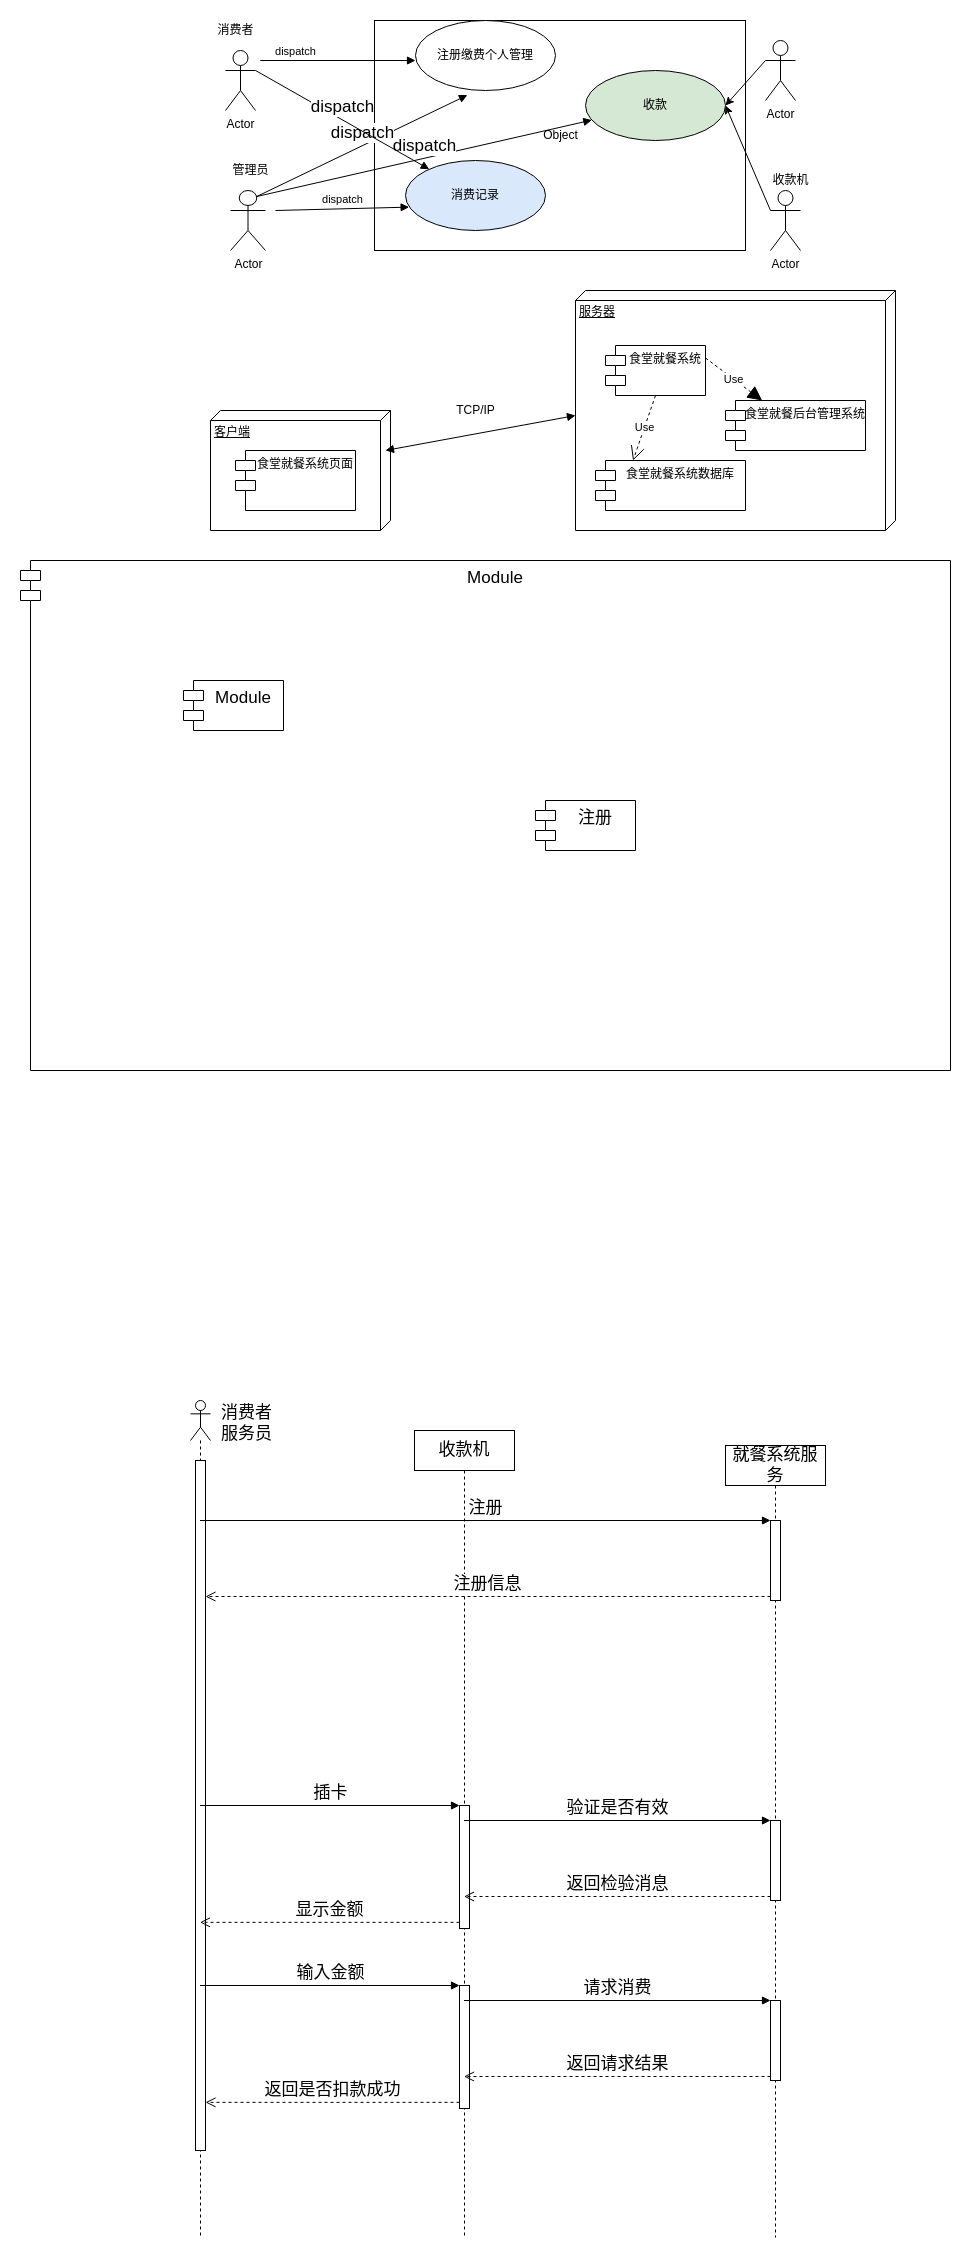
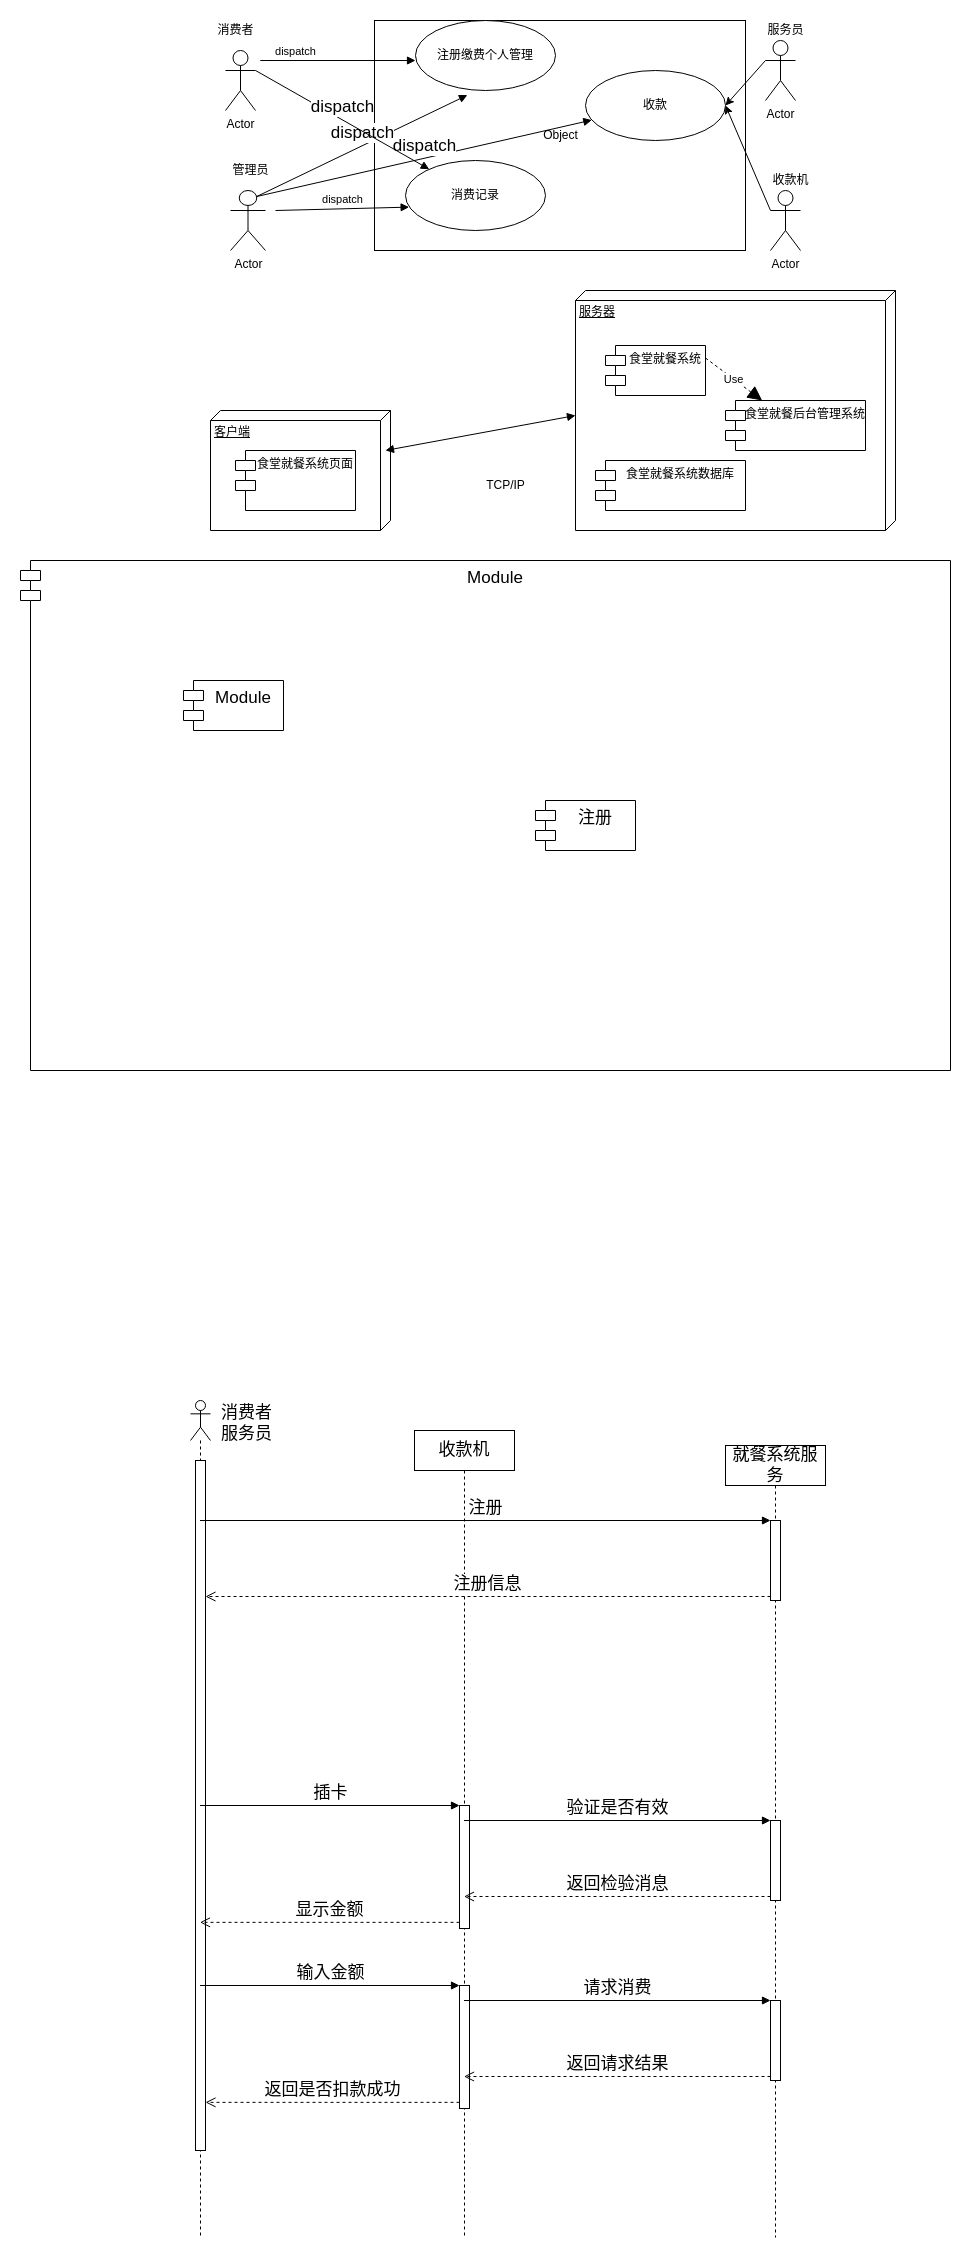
  <mxCell id="0" />
  <mxCell id="1" parent="0" />
  <mxCell id="2" style="edgeStyle=none;rounded=0;orthogonalLoop=1;jettySize=auto;html=1;entryX=0;entryY=0.5;entryDx=0;entryDy=0;fontSize=17;" edge="1" parent="1" source="5" target="14"><mxGeometry relative="1" as="geometry" /></mxCell>
  <mxCell id="3" value="Actor" style="shape=umlActor;verticalLabelPosition=bottom;verticalAlign=top;html=1;" parent="1" vertex="1"><mxGeometry x="230" y="190" width="35" height="60" as="geometry" /></mxCell>
  <mxCell id="4" value="Actor" style="shape=umlActor;verticalLabelPosition=bottom;verticalAlign=top;html=1;" parent="1" vertex="1"><mxGeometry x="225" y="50" width="30" height="60" as="geometry" /></mxCell>
  <mxCell id="5" value="Object" style="html=1;" parent="1" vertex="1"><mxGeometry x="374" y="20" width="371" height="230" as="geometry" /></mxCell>
  <mxCell id="6" value="消费者" style="text;html=1;resizable=0;autosize=1;align=center;verticalAlign=middle;points=[];fillColor=none;strokeColor=none;rounded=0;" parent="1" vertex="1"><mxGeometry x="210" y="20" width="50" height="20" as="geometry" /></mxCell>
  <mxCell id="7" style="edgeStyle=none;rounded=0;orthogonalLoop=1;jettySize=auto;html=1;exitX=0;exitY=0.333;exitDx=0;exitDy=0;exitPerimeter=0;entryX=1;entryY=0.5;entryDx=0;entryDy=0;" parent="1" source="8" target="14" edge="1"><mxGeometry relative="1" as="geometry" /></mxCell>
  <mxCell id="8" value="Actor" style="shape=umlActor;verticalLabelPosition=bottom;verticalAlign=top;html=1;" parent="1" vertex="1"><mxGeometry x="765" y="40" width="30" height="60" as="geometry" /></mxCell>
  <mxCell id="9" value="管理员" style="text;html=1;resizable=0;autosize=1;align=center;verticalAlign=middle;points=[];fillColor=none;strokeColor=none;rounded=0;" parent="1" vertex="1"><mxGeometry x="225" y="160" width="50" height="20" as="geometry" /></mxCell>
  <mxCell id="10" value="dispatch" style="html=1;verticalAlign=bottom;endArrow=block;" parent="1" edge="1"><mxGeometry width="80" relative="1" as="geometry"><mxPoint x="335" y="60" as="sourcePoint" /><mxPoint x="415" y="60" as="targetPoint" /><Array as="points"><mxPoint x="255" y="60" /></Array></mxGeometry></mxCell>
  <mxCell id="11" value="注册缴费个人管理" style="ellipse;whiteSpace=wrap;html=1;" parent="1" vertex="1"><mxGeometry x="415" y="20" width="140" height="70" as="geometry" /></mxCell>
- <mxCell id="13" value="消费记录" style="ellipse;whiteSpace=wrap;html=1;fillColor=#dae8fc;" parent="1" vertex="1"><mxGeometry x="405" y="160" width="140" height="70" as="geometry" /></mxCell>
- <mxCell id="14" value="收款" style="ellipse;whiteSpace=wrap;html=1;fillColor=#d5e8d4;" parent="1" vertex="1"><mxGeometry x="585" y="70" width="140" height="70" as="geometry" /></mxCell>
+ <mxCell id="12" value="服务员" style="text;html=1;resizable=0;autosize=1;align=center;verticalAlign=middle;points=[];fillColor=none;strokeColor=none;rounded=0;" parent="1" vertex="1"><mxGeometry x="760" y="20" width="50" height="20" as="geometry" /></mxCell>
+ <mxCell id="13" value="消费记录" style="ellipse;whiteSpace=wrap;html=1;" parent="1" vertex="1"><mxGeometry x="405" y="160" width="140" height="70" as="geometry" /></mxCell>
+ <mxCell id="14" value="收款" style="ellipse;whiteSpace=wrap;html=1;" parent="1" vertex="1"><mxGeometry x="585" y="70" width="140" height="70" as="geometry" /></mxCell>
  <mxCell id="15" value="dispatch" style="html=1;verticalAlign=bottom;endArrow=block;entryX=0.026;entryY=0.666;entryDx=0;entryDy=0;entryPerimeter=0;" parent="1" target="13" edge="1"><mxGeometry width="80" relative="1" as="geometry"><mxPoint x="275" y="210" as="sourcePoint" /><mxPoint x="355" y="210" as="targetPoint" /></mxGeometry></mxCell>
  <mxCell id="16" style="edgeStyle=none;rounded=0;orthogonalLoop=1;jettySize=auto;html=1;exitX=0;exitY=0.333;exitDx=0;exitDy=0;exitPerimeter=0;entryX=1;entryY=0.5;entryDx=0;entryDy=0;" parent="1" source="17" target="14" edge="1"><mxGeometry relative="1" as="geometry" /></mxCell>
  <mxCell id="17" value="Actor" style="shape=umlActor;verticalLabelPosition=bottom;verticalAlign=top;html=1;" parent="1" vertex="1"><mxGeometry x="770" y="190" width="30" height="60" as="geometry" /></mxCell>
  <mxCell id="18" value="收款机" style="text;html=1;resizable=0;autosize=1;align=center;verticalAlign=middle;points=[];fillColor=none;strokeColor=none;rounded=0;" parent="1" vertex="1"><mxGeometry x="765" y="170" width="50" height="20" as="geometry" /></mxCell>
  <mxCell id="19" value="客户端" style="verticalAlign=top;align=left;spacingTop=8;spacingLeft=2;spacingRight=12;shape=cube;size=10;direction=south;fontStyle=4;html=1;" vertex="1" parent="1"><mxGeometry x="210" y="410" width="180" height="120" as="geometry" /></mxCell>
  <mxCell id="20" value="服务器" style="verticalAlign=top;align=left;spacingTop=8;spacingLeft=2;spacingRight=12;shape=cube;size=10;direction=south;fontStyle=4;html=1;" vertex="1" parent="1"><mxGeometry x="575" y="290" width="320" height="240" as="geometry" /></mxCell>
  <mxCell id="21" value="食堂就餐系统页面" style="shape=module;align=left;spacingLeft=20;align=center;verticalAlign=top;" vertex="1" parent="1"><mxGeometry x="235" y="450" width="120" height="60" as="geometry" /></mxCell>
  <mxCell id="22" value="食堂就餐系统" style="shape=module;align=left;spacingLeft=20;align=center;verticalAlign=top;" vertex="1" parent="1"><mxGeometry x="605" y="345" width="100" height="50" as="geometry" /></mxCell>
  <mxCell id="23" value="食堂就餐系统数据库" style="shape=module;align=left;spacingLeft=20;align=center;verticalAlign=top;" vertex="1" parent="1"><mxGeometry x="595" y="460" width="150" height="50" as="geometry" /></mxCell>
  <mxCell id="24" value="食堂就餐后台管理系统" style="shape=module;align=left;spacingLeft=20;align=center;verticalAlign=top;" vertex="1" parent="1"><mxGeometry x="725" y="400" width="140" height="50" as="geometry" /></mxCell>
  <mxCell id="25" value="" style="endArrow=block;startArrow=block;endFill=1;startFill=1;html=1;exitX=0.333;exitY=0.028;exitDx=0;exitDy=0;exitPerimeter=0;entryX=0;entryY=0;entryDx=125;entryDy=320;entryPerimeter=0;" edge="1" parent="1" source="19" target="20"><mxGeometry width="160" relative="1" as="geometry"><mxPoint x="405" y="450" as="sourcePoint" /><mxPoint x="565" y="450" as="targetPoint" /></mxGeometry></mxCell>
- <mxCell id="26" value="TCP/IP" style="text;html=1;resizable=0;autosize=1;align=center;verticalAlign=middle;points=[];fillColor=none;strokeColor=none;rounded=0;" vertex="1" parent="1"><mxGeometry x="450" y="400" width="50" height="20" as="geometry" /></mxCell>
- <mxCell id="27" value="Use" style="endArrow=open;endSize=12;dashed=1;html=1;exitX=0.5;exitY=1;exitDx=0;exitDy=0;entryX=0.25;entryY=0;entryDx=0;entryDy=0;" edge="1" parent="1" source="22" target="23"><mxGeometry width="160" relative="1" as="geometry"><mxPoint x="615" y="440" as="sourcePoint" /><mxPoint x="775" y="440" as="targetPoint" /></mxGeometry></mxCell>
+ <mxCell id="26" value="TCP/IP" style="text;html=1;resizable=0;autosize=1;align=center;verticalAlign=middle;points=[];fillColor=none;strokeColor=none;rounded=0;" vertex="1" parent="1"><mxGeometry x="480" y="475" width="50" height="20" as="geometry" /></mxCell>
  <mxCell id="28" value="Use" style="endArrow=block;endSize=12;dashed=1;html=1;exitX=1;exitY=0.25;exitDx=0;exitDy=0;" edge="1" parent="1" source="22" target="24"><mxGeometry width="160" relative="1" as="geometry"><mxPoint x="700" y="369.5" as="sourcePoint" /><mxPoint x="860" y="369.5" as="targetPoint" /></mxGeometry></mxCell>
  <mxCell id="29" value="dispatch" style="html=1;verticalAlign=bottom;endArrow=block;fontSize=17;exitX=0.75;exitY=0.1;exitDx=0;exitDy=0;exitPerimeter=0;entryX=0.371;entryY=1.066;entryDx=0;entryDy=0;entryPerimeter=0;" edge="1" parent="1" source="3" target="11"><mxGeometry width="80" relative="1" as="geometry"><mxPoint x="460" y="50" as="sourcePoint" /><mxPoint x="540" y="50" as="targetPoint" /></mxGeometry></mxCell>
  <mxCell id="30" value="dispatch" style="html=1;verticalAlign=bottom;endArrow=block;fontSize=17;exitX=0.75;exitY=0.1;exitDx=0;exitDy=0;exitPerimeter=0;" edge="1" parent="1" source="3" target="14"><mxGeometry width="80" relative="1" as="geometry"><mxPoint x="475" y="110" as="sourcePoint" /><mxPoint x="555" y="110" as="targetPoint" /></mxGeometry></mxCell>
  <mxCell id="31" value="dispatch" style="html=1;verticalAlign=bottom;endArrow=block;fontSize=17;exitX=1;exitY=0.333;exitDx=0;exitDy=0;exitPerimeter=0;" edge="1" parent="1" source="4" target="13"><mxGeometry width="80" relative="1" as="geometry"><mxPoint x="260" y="100" as="sourcePoint" /><mxPoint x="340" y="100" as="targetPoint" /></mxGeometry></mxCell>
  <mxCell id="32" value="" style="shape=umlLifeline;participant=umlActor;perimeter=lifelinePerimeter;whiteSpace=wrap;html=1;container=1;collapsible=0;recursiveResize=0;verticalAlign=top;spacingTop=36;outlineConnect=0;fontSize=17;" vertex="1" parent="1"><mxGeometry x="190" y="1400" width="20" height="837" as="geometry" /></mxCell>
  <mxCell id="33" value="消费者&lt;br&gt;服务员" style="text;html=1;resizable=0;autosize=1;align=center;verticalAlign=middle;points=[];fillColor=none;strokeColor=none;rounded=0;fontSize=17;" vertex="1" parent="1"><mxGeometry x="208" y="1400" width="75" height="45" as="geometry" /></mxCell>
  <mxCell id="34" value="" style="html=1;points=[];perimeter=orthogonalPerimeter;fontSize=17;" vertex="1" parent="1"><mxGeometry x="195" y="1460" width="10" height="690" as="geometry" /></mxCell>
  <mxCell id="35" value="收款机" style="shape=umlLifeline;perimeter=lifelinePerimeter;whiteSpace=wrap;html=1;container=1;collapsible=0;recursiveResize=0;outlineConnect=0;fontSize=17;" vertex="1" parent="1"><mxGeometry x="414" y="1430" width="100" height="807" as="geometry" /></mxCell>
  <mxCell id="36" value="" style="html=1;points=[];perimeter=orthogonalPerimeter;fontSize=17;" vertex="1" parent="35"><mxGeometry x="45" y="375" width="10" height="123" as="geometry" /></mxCell>
  <mxCell id="37" value="" style="html=1;points=[];perimeter=orthogonalPerimeter;fontSize=17;" vertex="1" parent="35"><mxGeometry x="45" y="555" width="10" height="123" as="geometry" /></mxCell>
  <mxCell id="38" value="插卡" style="html=1;verticalAlign=bottom;endArrow=block;entryX=0;entryY=0;fontSize=17;" edge="1" target="36" parent="1"><mxGeometry relative="1" as="geometry"><mxPoint x="199.5" y="1805" as="sourcePoint" /></mxGeometry></mxCell>
  <mxCell id="39" value="显示金额" style="html=1;verticalAlign=bottom;endArrow=open;dashed=1;endSize=8;exitX=0;exitY=0.95;fontSize=17;" edge="1" source="36" parent="1"><mxGeometry relative="1" as="geometry"><mxPoint x="199.5" y="1921.85" as="targetPoint" /></mxGeometry></mxCell>
  <mxCell id="40" value="就餐系统服务" style="shape=umlLifeline;perimeter=lifelinePerimeter;whiteSpace=wrap;html=1;container=1;collapsible=0;recursiveResize=0;outlineConnect=0;fontSize=17;" vertex="1" parent="1"><mxGeometry x="725" y="1445" width="100" height="792" as="geometry" /></mxCell>
  <mxCell id="41" value="" style="html=1;points=[];perimeter=orthogonalPerimeter;fontSize=17;" vertex="1" parent="40"><mxGeometry x="45" y="375" width="10" height="80" as="geometry" /></mxCell>
  <mxCell id="42" value="" style="html=1;points=[];perimeter=orthogonalPerimeter;fontSize=17;" vertex="1" parent="40"><mxGeometry x="45" y="555" width="10" height="80" as="geometry" /></mxCell>
  <mxCell id="43" value="" style="html=1;points=[];perimeter=orthogonalPerimeter;fontSize=17;" vertex="1" parent="40"><mxGeometry x="45" y="75" width="10" height="80" as="geometry" /></mxCell>
  <mxCell id="44" value="验证是否有效" style="html=1;verticalAlign=bottom;endArrow=block;entryX=0;entryY=0;fontSize=17;" edge="1" target="41" parent="1"><mxGeometry relative="1" as="geometry"><mxPoint x="463.5" y="1820" as="sourcePoint" /></mxGeometry></mxCell>
  <mxCell id="45" value="返回检验消息" style="html=1;verticalAlign=bottom;endArrow=open;dashed=1;endSize=8;exitX=0;exitY=0.95;fontSize=17;" edge="1" source="41" parent="1"><mxGeometry relative="1" as="geometry"><mxPoint x="463.5" y="1896" as="targetPoint" /><Array as="points" /></mxGeometry></mxCell>
  <mxCell id="46" value="输入金额" style="html=1;verticalAlign=bottom;endArrow=block;entryX=0;entryY=0;fontSize=17;" edge="1" parent="1"><mxGeometry relative="1" as="geometry"><mxPoint x="199.5" y="1985" as="sourcePoint" /><mxPoint x="459" y="1985" as="targetPoint" /></mxGeometry></mxCell>
  <mxCell id="47" value="返回是否扣款成功" style="html=1;verticalAlign=bottom;endArrow=open;dashed=1;endSize=8;exitX=0;exitY=0.95;fontSize=17;" edge="1" parent="1"><mxGeometry relative="1" as="geometry"><mxPoint x="205" y="2101.85" as="targetPoint" /><mxPoint x="459" y="2101.85" as="sourcePoint" /></mxGeometry></mxCell>
  <mxCell id="48" value="请求消费" style="html=1;verticalAlign=bottom;endArrow=block;entryX=0;entryY=0;fontSize=17;" edge="1" target="42" parent="1"><mxGeometry relative="1" as="geometry"><mxPoint x="463.5" y="2000" as="sourcePoint" /></mxGeometry></mxCell>
  <mxCell id="49" value="返回请求结果" style="html=1;verticalAlign=bottom;endArrow=open;dashed=1;endSize=8;exitX=0;exitY=0.95;fontSize=17;" edge="1" source="42" parent="1"><mxGeometry relative="1" as="geometry"><mxPoint x="463.5" y="2076" as="targetPoint" /></mxGeometry></mxCell>
  <mxCell id="50" value="Module" style="shape=module;align=left;spacingLeft=20;align=center;verticalAlign=top;fontSize=17;" vertex="1" parent="1"><mxGeometry x="20" y="560" width="930" height="510" as="geometry" /></mxCell>
  <mxCell id="51" value="Module" style="shape=module;align=left;spacingLeft=20;align=center;verticalAlign=top;fontSize=17;" vertex="1" parent="1"><mxGeometry x="183" y="680" width="100" height="50" as="geometry" /></mxCell>
  <mxCell id="52" value="注册" style="shape=module;align=left;spacingLeft=20;align=center;verticalAlign=top;fontSize=17;" vertex="1" parent="1"><mxGeometry x="535" y="800" width="100" height="50" as="geometry" /></mxCell>
  <mxCell id="53" value="注册" style="html=1;verticalAlign=bottom;endArrow=block;entryX=0;entryY=0;fontSize=17;" edge="1" target="43" parent="1" source="32"><mxGeometry relative="1" as="geometry"><mxPoint x="700" y="1520" as="sourcePoint" /></mxGeometry></mxCell>
  <mxCell id="54" value="注册信息" style="html=1;verticalAlign=bottom;endArrow=open;dashed=1;endSize=8;exitX=0;exitY=0.95;fontSize=17;" edge="1" source="43" parent="1" target="34"><mxGeometry relative="1" as="geometry"><mxPoint x="700" y="1596" as="targetPoint" /></mxGeometry></mxCell>
